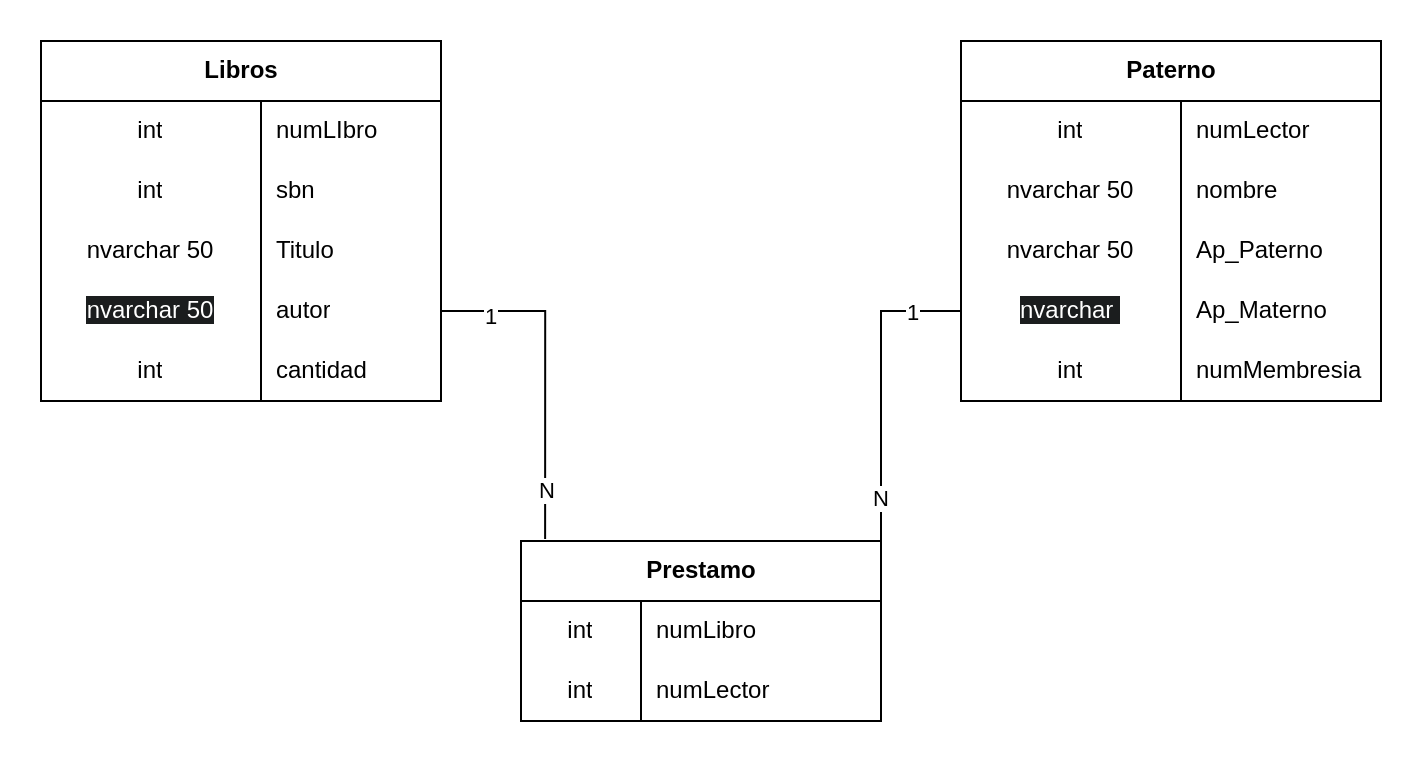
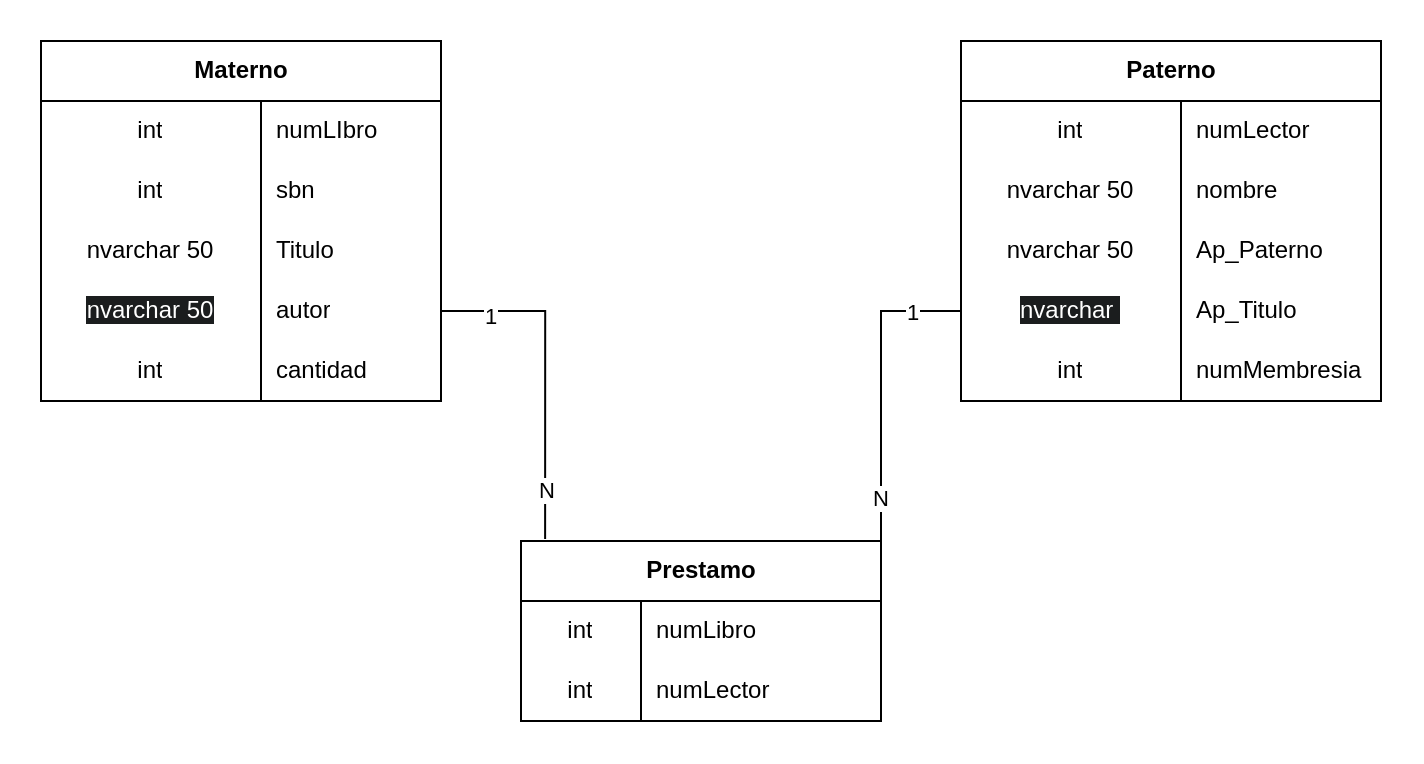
  <mxCell id="0" />
  <mxCell id="1" parent="0" />
- <mxCell id="2" value="Libros" style="shape=table;startSize=30;container=1;collapsible=1;childLayout=tableLayout;fixedRows=1;rowLines=0;fontStyle=1;align=center;resizeLast=1;html=1;" vertex="1" parent="1"><mxGeometry x="20" y="20" width="200" height="180" as="geometry" /></mxCell>
+ <mxCell id="2" value="Materno" style="shape=table;startSize=30;container=1;collapsible=1;childLayout=tableLayout;fixedRows=1;rowLines=0;fontStyle=1;align=center;resizeLast=1;html=1;" vertex="1" parent="1"><mxGeometry x="20" y="20" width="200" height="180" as="geometry" /></mxCell>
  <mxCell id="3" value="" style="shape=tableRow;horizontal=0;startSize=0;swimlaneHead=0;swimlaneBody=0;fillColor=none;collapsible=0;dropTarget=0;points=[[0,0.5],[1,0.5]];portConstraint=eastwest;top=0;left=0;right=0;bottom=0;" vertex="1" parent="2"><mxGeometry y="30" width="200" height="30" as="geometry" /></mxCell>
  <mxCell id="4" value="int" style="shape=partialRectangle;connectable=0;fillColor=none;top=0;left=0;bottom=0;right=0;editable=1;overflow=hidden;whiteSpace=wrap;html=1;" vertex="1" parent="3"><mxGeometry width="110" height="30" as="geometry"><mxRectangle width="110" height="30" as="alternateBounds" /></mxGeometry></mxCell>
  <mxCell id="5" value="numLIbro" style="shape=partialRectangle;connectable=0;fillColor=none;top=0;left=0;bottom=0;right=0;align=left;spacingLeft=6;overflow=hidden;whiteSpace=wrap;html=1;" vertex="1" parent="3"><mxGeometry x="110" width="90" height="30" as="geometry"><mxRectangle width="90" height="30" as="alternateBounds" /></mxGeometry></mxCell>
  <mxCell id="6" value="" style="shape=tableRow;horizontal=0;startSize=0;swimlaneHead=0;swimlaneBody=0;fillColor=none;collapsible=0;dropTarget=0;points=[[0,0.5],[1,0.5]];portConstraint=eastwest;top=0;left=0;right=0;bottom=0;" vertex="1" parent="2"><mxGeometry y="60" width="200" height="30" as="geometry" /></mxCell>
  <mxCell id="7" value="int" style="shape=partialRectangle;connectable=0;fillColor=none;top=0;left=0;bottom=0;right=0;editable=1;overflow=hidden;whiteSpace=wrap;html=1;" vertex="1" parent="6"><mxGeometry width="110" height="30" as="geometry"><mxRectangle width="110" height="30" as="alternateBounds" /></mxGeometry></mxCell>
  <mxCell id="8" value="sbn" style="shape=partialRectangle;connectable=0;fillColor=none;top=0;left=0;bottom=0;right=0;align=left;spacingLeft=6;overflow=hidden;whiteSpace=wrap;html=1;" vertex="1" parent="6"><mxGeometry x="110" width="90" height="30" as="geometry"><mxRectangle width="90" height="30" as="alternateBounds" /></mxGeometry></mxCell>
  <mxCell id="9" value="" style="shape=tableRow;horizontal=0;startSize=0;swimlaneHead=0;swimlaneBody=0;fillColor=none;collapsible=0;dropTarget=0;points=[[0,0.5],[1,0.5]];portConstraint=eastwest;top=0;left=0;right=0;bottom=0;" vertex="1" parent="2"><mxGeometry y="90" width="200" height="30" as="geometry" /></mxCell>
  <mxCell id="10" value="nvarchar 50" style="shape=partialRectangle;connectable=0;fillColor=none;top=0;left=0;bottom=0;right=0;editable=1;overflow=hidden;whiteSpace=wrap;html=1;" vertex="1" parent="9"><mxGeometry width="110" height="30" as="geometry"><mxRectangle width="110" height="30" as="alternateBounds" /></mxGeometry></mxCell>
  <mxCell id="11" value="Titulo" style="shape=partialRectangle;connectable=0;fillColor=none;top=0;left=0;bottom=0;right=0;align=left;spacingLeft=6;overflow=hidden;whiteSpace=wrap;html=1;" vertex="1" parent="9"><mxGeometry x="110" width="90" height="30" as="geometry"><mxRectangle width="90" height="30" as="alternateBounds" /></mxGeometry></mxCell>
  <mxCell id="12" style="shape=tableRow;horizontal=0;startSize=0;swimlaneHead=0;swimlaneBody=0;fillColor=none;collapsible=0;dropTarget=0;points=[[0,0.5],[1,0.5]];portConstraint=eastwest;top=0;left=0;right=0;bottom=0;" vertex="1" parent="2"><mxGeometry y="120" width="200" height="30" as="geometry" /></mxCell>
  <mxCell id="13" value="&lt;span style=&quot;color: rgb(255, 255, 255); font-family: Helvetica; font-size: 12px; font-style: normal; font-variant-ligatures: normal; font-variant-caps: normal; font-weight: 400; letter-spacing: normal; orphans: 2; text-align: center; text-indent: 0px; text-transform: none; widows: 2; word-spacing: 0px; -webkit-text-stroke-width: 0px; white-space: normal; background-color: rgb(27, 29, 30); text-decoration-thickness: initial; text-decoration-style: initial; text-decoration-color: initial; display: inline !important; float: none;&quot;&gt;nvarchar 50&lt;/span&gt;" style="shape=partialRectangle;connectable=0;fillColor=none;top=0;left=0;bottom=0;right=0;editable=1;overflow=hidden;whiteSpace=wrap;html=1;" vertex="1" parent="12"><mxGeometry width="110" height="30" as="geometry"><mxRectangle width="110" height="30" as="alternateBounds" /></mxGeometry></mxCell>
  <mxCell id="14" value="autor" style="shape=partialRectangle;connectable=0;fillColor=none;top=0;left=0;bottom=0;right=0;align=left;spacingLeft=6;overflow=hidden;whiteSpace=wrap;html=1;" vertex="1" parent="12"><mxGeometry x="110" width="90" height="30" as="geometry"><mxRectangle width="90" height="30" as="alternateBounds" /></mxGeometry></mxCell>
  <mxCell id="15" style="shape=tableRow;horizontal=0;startSize=0;swimlaneHead=0;swimlaneBody=0;fillColor=none;collapsible=0;dropTarget=0;points=[[0,0.5],[1,0.5]];portConstraint=eastwest;top=0;left=0;right=0;bottom=0;" vertex="1" parent="2"><mxGeometry y="150" width="200" height="30" as="geometry" /></mxCell>
  <mxCell id="16" value="int" style="shape=partialRectangle;connectable=0;fillColor=none;top=0;left=0;bottom=0;right=0;editable=1;overflow=hidden;whiteSpace=wrap;html=1;" vertex="1" parent="15"><mxGeometry width="110" height="30" as="geometry"><mxRectangle width="110" height="30" as="alternateBounds" /></mxGeometry></mxCell>
  <mxCell id="17" value="cantidad" style="shape=partialRectangle;connectable=0;fillColor=none;top=0;left=0;bottom=0;right=0;align=left;spacingLeft=6;overflow=hidden;whiteSpace=wrap;html=1;" vertex="1" parent="15"><mxGeometry x="110" width="90" height="30" as="geometry"><mxRectangle width="90" height="30" as="alternateBounds" /></mxGeometry></mxCell>
  <mxCell id="18" value="Paterno" style="shape=table;startSize=30;container=1;collapsible=1;childLayout=tableLayout;fixedRows=1;rowLines=0;fontStyle=1;align=center;resizeLast=1;html=1;" vertex="1" parent="1"><mxGeometry x="480" y="20" width="210" height="180" as="geometry" /></mxCell>
  <mxCell id="19" value="" style="shape=tableRow;horizontal=0;startSize=0;swimlaneHead=0;swimlaneBody=0;fillColor=none;collapsible=0;dropTarget=0;points=[[0,0.5],[1,0.5]];portConstraint=eastwest;top=0;left=0;right=0;bottom=0;" vertex="1" parent="18"><mxGeometry y="30" width="210" height="30" as="geometry" /></mxCell>
  <mxCell id="20" value="int" style="shape=partialRectangle;connectable=0;fillColor=none;top=0;left=0;bottom=0;right=0;editable=1;overflow=hidden;whiteSpace=wrap;html=1;" vertex="1" parent="19"><mxGeometry width="110" height="30" as="geometry"><mxRectangle width="110" height="30" as="alternateBounds" /></mxGeometry></mxCell>
  <mxCell id="21" value="numLector" style="shape=partialRectangle;connectable=0;fillColor=none;top=0;left=0;bottom=0;right=0;align=left;spacingLeft=6;overflow=hidden;whiteSpace=wrap;html=1;" vertex="1" parent="19"><mxGeometry x="110" width="100" height="30" as="geometry"><mxRectangle width="100" height="30" as="alternateBounds" /></mxGeometry></mxCell>
  <mxCell id="22" value="" style="shape=tableRow;horizontal=0;startSize=0;swimlaneHead=0;swimlaneBody=0;fillColor=none;collapsible=0;dropTarget=0;points=[[0,0.5],[1,0.5]];portConstraint=eastwest;top=0;left=0;right=0;bottom=0;" vertex="1" parent="18"><mxGeometry y="60" width="210" height="30" as="geometry" /></mxCell>
  <mxCell id="23" value="nvarchar 50" style="shape=partialRectangle;connectable=0;fillColor=none;top=0;left=0;bottom=0;right=0;editable=1;overflow=hidden;whiteSpace=wrap;html=1;" vertex="1" parent="22"><mxGeometry width="110" height="30" as="geometry"><mxRectangle width="110" height="30" as="alternateBounds" /></mxGeometry></mxCell>
  <mxCell id="24" value="nombre" style="shape=partialRectangle;connectable=0;fillColor=none;top=0;left=0;bottom=0;right=0;align=left;spacingLeft=6;overflow=hidden;whiteSpace=wrap;html=1;" vertex="1" parent="22"><mxGeometry x="110" width="100" height="30" as="geometry"><mxRectangle width="100" height="30" as="alternateBounds" /></mxGeometry></mxCell>
  <mxCell id="25" value="" style="shape=tableRow;horizontal=0;startSize=0;swimlaneHead=0;swimlaneBody=0;fillColor=none;collapsible=0;dropTarget=0;points=[[0,0.5],[1,0.5]];portConstraint=eastwest;top=0;left=0;right=0;bottom=0;" vertex="1" parent="18"><mxGeometry y="90" width="210" height="30" as="geometry" /></mxCell>
  <mxCell id="26" value="nvarchar 50" style="shape=partialRectangle;connectable=0;fillColor=none;top=0;left=0;bottom=0;right=0;editable=1;overflow=hidden;whiteSpace=wrap;html=1;" vertex="1" parent="25"><mxGeometry width="110" height="30" as="geometry"><mxRectangle width="110" height="30" as="alternateBounds" /></mxGeometry></mxCell>
  <mxCell id="27" value="Ap_Paterno" style="shape=partialRectangle;connectable=0;fillColor=none;top=0;left=0;bottom=0;right=0;align=left;spacingLeft=6;overflow=hidden;whiteSpace=wrap;html=1;" vertex="1" parent="25"><mxGeometry x="110" width="100" height="30" as="geometry"><mxRectangle width="100" height="30" as="alternateBounds" /></mxGeometry></mxCell>
  <mxCell id="28" style="shape=tableRow;horizontal=0;startSize=0;swimlaneHead=0;swimlaneBody=0;fillColor=none;collapsible=0;dropTarget=0;points=[[0,0.5],[1,0.5]];portConstraint=eastwest;top=0;left=0;right=0;bottom=0;" vertex="1" parent="18"><mxGeometry y="120" width="210" height="30" as="geometry" /></mxCell>
  <mxCell id="29" value="&lt;span style=&quot;color: rgb(255, 255, 255); font-family: Helvetica; font-size: 12px; font-style: normal; font-variant-ligatures: normal; font-variant-caps: normal; font-weight: 400; letter-spacing: normal; orphans: 2; text-align: center; text-indent: 0px; text-transform: none; widows: 2; word-spacing: 0px; -webkit-text-stroke-width: 0px; white-space: normal; background-color: rgb(27, 29, 30); text-decoration-thickness: initial; text-decoration-style: initial; text-decoration-color: initial; display: inline !important; float: none;&quot;&gt;nvarchar&amp;nbsp;&lt;/span&gt;" style="shape=partialRectangle;connectable=0;fillColor=none;top=0;left=0;bottom=0;right=0;editable=1;overflow=hidden;whiteSpace=wrap;html=1;" vertex="1" parent="28"><mxGeometry width="110" height="30" as="geometry"><mxRectangle width="110" height="30" as="alternateBounds" /></mxGeometry></mxCell>
- <mxCell id="30" value="Ap_Materno" style="shape=partialRectangle;connectable=0;fillColor=none;top=0;left=0;bottom=0;right=0;align=left;spacingLeft=6;overflow=hidden;whiteSpace=wrap;html=1;" vertex="1" parent="28"><mxGeometry x="110" width="100" height="30" as="geometry"><mxRectangle width="100" height="30" as="alternateBounds" /></mxGeometry></mxCell>
+ <mxCell id="30" value="Ap_Titulo" style="shape=partialRectangle;connectable=0;fillColor=none;top=0;left=0;bottom=0;right=0;align=left;spacingLeft=6;overflow=hidden;whiteSpace=wrap;html=1;" vertex="1" parent="28"><mxGeometry x="110" width="100" height="30" as="geometry"><mxRectangle width="100" height="30" as="alternateBounds" /></mxGeometry></mxCell>
  <mxCell id="31" style="shape=tableRow;horizontal=0;startSize=0;swimlaneHead=0;swimlaneBody=0;fillColor=none;collapsible=0;dropTarget=0;points=[[0,0.5],[1,0.5]];portConstraint=eastwest;top=0;left=0;right=0;bottom=0;" vertex="1" parent="18"><mxGeometry y="150" width="210" height="30" as="geometry" /></mxCell>
  <mxCell id="32" value="int" style="shape=partialRectangle;connectable=0;fillColor=none;top=0;left=0;bottom=0;right=0;editable=1;overflow=hidden;whiteSpace=wrap;html=1;" vertex="1" parent="31"><mxGeometry width="110" height="30" as="geometry"><mxRectangle width="110" height="30" as="alternateBounds" /></mxGeometry></mxCell>
  <mxCell id="33" value="numMembresia" style="shape=partialRectangle;connectable=0;fillColor=none;top=0;left=0;bottom=0;right=0;align=left;spacingLeft=6;overflow=hidden;whiteSpace=wrap;html=1;" vertex="1" parent="31"><mxGeometry x="110" width="100" height="30" as="geometry"><mxRectangle width="100" height="30" as="alternateBounds" /></mxGeometry></mxCell>
  <mxCell id="34" value="Prestamo" style="shape=table;startSize=30;container=1;collapsible=1;childLayout=tableLayout;fixedRows=1;rowLines=0;fontStyle=1;align=center;resizeLast=1;html=1;" vertex="1" parent="1"><mxGeometry x="260" y="270" width="180" height="90" as="geometry" /></mxCell>
  <mxCell id="35" value="" style="shape=tableRow;horizontal=0;startSize=0;swimlaneHead=0;swimlaneBody=0;fillColor=none;collapsible=0;dropTarget=0;points=[[0,0.5],[1,0.5]];portConstraint=eastwest;top=0;left=0;right=0;bottom=0;" vertex="1" parent="34"><mxGeometry y="30" width="180" height="30" as="geometry" /></mxCell>
  <mxCell id="36" value="int" style="shape=partialRectangle;connectable=0;fillColor=none;top=0;left=0;bottom=0;right=0;editable=1;overflow=hidden;whiteSpace=wrap;html=1;" vertex="1" parent="35"><mxGeometry width="60" height="30" as="geometry"><mxRectangle width="60" height="30" as="alternateBounds" /></mxGeometry></mxCell>
  <mxCell id="37" value="numLibro" style="shape=partialRectangle;connectable=0;fillColor=none;top=0;left=0;bottom=0;right=0;align=left;spacingLeft=6;overflow=hidden;whiteSpace=wrap;html=1;" vertex="1" parent="35"><mxGeometry x="60" width="120" height="30" as="geometry"><mxRectangle width="120" height="30" as="alternateBounds" /></mxGeometry></mxCell>
  <mxCell id="38" value="" style="shape=tableRow;horizontal=0;startSize=0;swimlaneHead=0;swimlaneBody=0;fillColor=none;collapsible=0;dropTarget=0;points=[[0,0.5],[1,0.5]];portConstraint=eastwest;top=0;left=0;right=0;bottom=0;" vertex="1" parent="34"><mxGeometry y="60" width="180" height="30" as="geometry" /></mxCell>
  <mxCell id="39" value="int" style="shape=partialRectangle;connectable=0;fillColor=none;top=0;left=0;bottom=0;right=0;editable=1;overflow=hidden;whiteSpace=wrap;html=1;" vertex="1" parent="38"><mxGeometry width="60" height="30" as="geometry"><mxRectangle width="60" height="30" as="alternateBounds" /></mxGeometry></mxCell>
  <mxCell id="40" value="numLector" style="shape=partialRectangle;connectable=0;fillColor=none;top=0;left=0;bottom=0;right=0;align=left;spacingLeft=6;overflow=hidden;whiteSpace=wrap;html=1;" vertex="1" parent="38"><mxGeometry x="60" width="120" height="30" as="geometry"><mxRectangle width="120" height="30" as="alternateBounds" /></mxGeometry></mxCell>
  <mxCell id="41" style="edgeStyle=orthogonalEdgeStyle;rounded=0;orthogonalLoop=1;jettySize=auto;html=1;exitX=1;exitY=0.5;exitDx=0;exitDy=0;entryX=0.067;entryY=-0.011;entryDx=0;entryDy=0;entryPerimeter=0;endArrow=none;startFill=0;" edge="1" parent="1" source="12" target="34"><mxGeometry relative="1" as="geometry" /></mxCell>
  <mxCell id="42" value="N" style="edgeLabel;html=1;align=center;verticalAlign=middle;resizable=0;points=[];" vertex="1" connectable="0" parent="41"><mxGeometry x="0.711" relative="1" as="geometry"><mxPoint as="offset" /></mxGeometry></mxCell>
  <mxCell id="43" value="1" style="edgeLabel;html=1;align=center;verticalAlign=middle;resizable=0;points=[];" vertex="1" connectable="0" parent="41"><mxGeometry x="-0.711" y="-2" relative="1" as="geometry"><mxPoint as="offset" /></mxGeometry></mxCell>
  <mxCell id="44" style="edgeStyle=orthogonalEdgeStyle;rounded=0;orthogonalLoop=1;jettySize=auto;html=1;exitX=0;exitY=0.5;exitDx=0;exitDy=0;entryX=1;entryY=0;entryDx=0;entryDy=0;endArrow=none;startFill=0;" edge="1" parent="1" source="28" target="34"><mxGeometry relative="1" as="geometry" /></mxCell>
  <mxCell id="45" value="N" style="edgeLabel;html=1;align=center;verticalAlign=middle;resizable=0;points=[];" vertex="1" connectable="0" parent="44"><mxGeometry x="0.716" y="-1" relative="1" as="geometry"><mxPoint as="offset" /></mxGeometry></mxCell>
  <mxCell id="46" value="1" style="edgeLabel;html=1;align=center;verticalAlign=middle;resizable=0;points=[];" vertex="1" connectable="0" parent="44"><mxGeometry x="-0.677" relative="1" as="geometry"><mxPoint as="offset" /></mxGeometry></mxCell>
